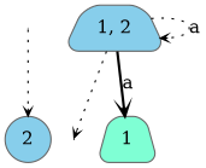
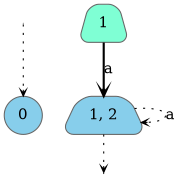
  digraph {
    rankdir=TB
    vcsn_context="lal_char(abc), b"
    node [color=gray40 fillcolor=skyblue shape=point style="rounded,filled"]
    edge [arrowhead=vee arrowsize=.6 style=dotted]
    I0 [fillcolor=aquamarine style=filled width=0]
    F2 [color=black style=filled width=0]
-   n3 [label=2 shape=ellipse width=0.5]
+   n3 [label=0 shape=ellipse width=0.5]
    n4 [fillcolor=aquamarine label=1 shape=trapezium width=0.5]
    n5 [label="1, 2" shape=trapezium width=0.5]
    subgraph sub_1 {
      I0
      F2
    }
    subgraph sub_2 {
      n3
      n4
      n5
    }
    I0 -> n3
-   n5 -> n4 [label=a style=bold]
+   n4 -> n5 [label=a style=bold]
    n5 -> F2
    n5 -> n5 [label=a]
  }
